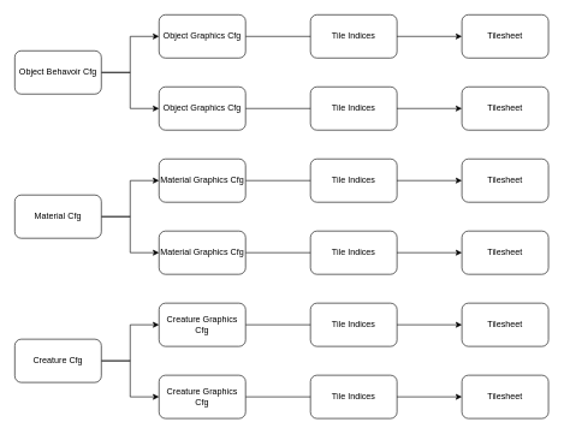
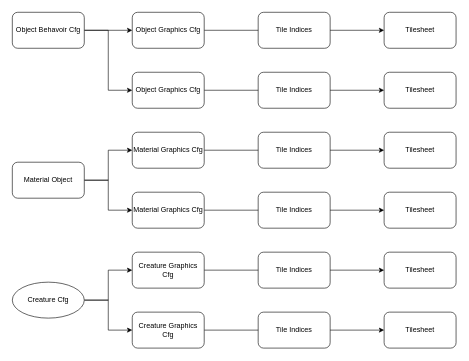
  <mxCell id="0" />
  <mxCell id="1" parent="0" />
  <mxCell id="2" value="Tilesheet" style="rounded=1;whiteSpace=wrap;html=1;" vertex="1" parent="1"><mxGeometry x="640" y="20" width="120" height="60" as="geometry" /></mxCell>
  <mxCell id="3" style="edgeStyle=orthogonalEdgeStyle;rounded=0;orthogonalLoop=1;jettySize=auto;html=1;entryX=0;entryY=0.5;entryDx=0;entryDy=0;" edge="1" parent="1" source="5" target="20"><mxGeometry relative="1" as="geometry" /></mxCell>
  <mxCell id="4" style="edgeStyle=orthogonalEdgeStyle;rounded=0;orthogonalLoop=1;jettySize=auto;html=1;entryX=0;entryY=0.5;entryDx=0;entryDy=0;" edge="1" parent="1" source="5" target="13"><mxGeometry relative="1" as="geometry" /></mxCell>
- <mxCell id="5" value="Object Behavoir Cfg" style="rounded=1;whiteSpace=wrap;html=1;" vertex="1" parent="1"><mxGeometry x="20" y="70" width="120" height="60" as="geometry" /></mxCell>
+ <mxCell id="5" value="Object Behavoir Cfg" style="rounded=1;whiteSpace=wrap;html=1;" vertex="1" parent="1"><mxGeometry x="20" y="20" width="120" height="60" as="geometry" /></mxCell>
  <mxCell id="6" style="edgeStyle=orthogonalEdgeStyle;rounded=0;orthogonalLoop=1;jettySize=auto;html=1;entryX=0;entryY=0.5;entryDx=0;entryDy=0;" edge="1" parent="1" source="8" target="15"><mxGeometry relative="1" as="geometry" /></mxCell>
  <mxCell id="7" style="edgeStyle=orthogonalEdgeStyle;rounded=0;orthogonalLoop=1;jettySize=auto;html=1;" edge="1" parent="1" source="8" target="17"><mxGeometry relative="1" as="geometry" /></mxCell>
- <mxCell id="8" value="Material Cfg" style="rounded=1;whiteSpace=wrap;html=1;" vertex="1" parent="1"><mxGeometry x="20" y="270" width="120" height="60" as="geometry" /></mxCell>
+ <mxCell id="8" value="Material Object" style="rounded=1;whiteSpace=wrap;html=1;" vertex="1" parent="1"><mxGeometry x="20" y="270" width="120" height="60" as="geometry" /></mxCell>
  <mxCell id="9" style="edgeStyle=orthogonalEdgeStyle;rounded=0;orthogonalLoop=1;jettySize=auto;html=1;entryX=0;entryY=0.5;entryDx=0;entryDy=0;" edge="1" parent="1" source="11" target="22"><mxGeometry relative="1" as="geometry" /></mxCell>
  <mxCell id="10" style="edgeStyle=orthogonalEdgeStyle;rounded=0;orthogonalLoop=1;jettySize=auto;html=1;" edge="1" parent="1" source="11" target="24"><mxGeometry relative="1" as="geometry" /></mxCell>
- <mxCell id="11" value="Creature Cfg" style="rounded=1;whiteSpace=wrap;html=1;" vertex="1" parent="1"><mxGeometry x="20" y="470" width="120" height="60" as="geometry" /></mxCell>
+ <mxCell id="11" value="Creature Cfg" style="ellipse;whiteSpace=wrap;html=1;" vertex="1" parent="1"><mxGeometry x="20" y="470" width="120" height="60" as="geometry" /></mxCell>
  <mxCell id="12" style="edgeStyle=orthogonalEdgeStyle;rounded=0;orthogonalLoop=1;jettySize=auto;html=1;entryX=0;entryY=0.5;entryDx=0;entryDy=0;" edge="1" parent="1" source="13" target="18"><mxGeometry relative="1" as="geometry" /></mxCell>
  <mxCell id="13" value="Object Graphics Cfg" style="rounded=1;whiteSpace=wrap;html=1;" vertex="1" parent="1"><mxGeometry x="220" y="120" width="120" height="60" as="geometry" /></mxCell>
  <mxCell id="14" style="edgeStyle=orthogonalEdgeStyle;rounded=0;orthogonalLoop=1;jettySize=auto;html=1;entryX=0;entryY=0.5;entryDx=0;entryDy=0;" edge="1" parent="1" source="15" target="25"><mxGeometry relative="1" as="geometry" /></mxCell>
  <mxCell id="15" value="Material Graphics Cfg" style="rounded=1;whiteSpace=wrap;html=1;" vertex="1" parent="1"><mxGeometry x="220" y="220" width="120" height="60" as="geometry" /></mxCell>
  <mxCell id="16" style="edgeStyle=orthogonalEdgeStyle;rounded=0;orthogonalLoop=1;jettySize=auto;html=1;entryX=0;entryY=0.5;entryDx=0;entryDy=0;" edge="1" parent="1" source="17" target="26"><mxGeometry relative="1" as="geometry" /></mxCell>
  <mxCell id="17" value="Material Graphics Cfg" style="rounded=1;whiteSpace=wrap;html=1;" vertex="1" parent="1"><mxGeometry x="220" y="320" width="120" height="60" as="geometry" /></mxCell>
  <mxCell id="18" value="Tilesheet" style="rounded=1;whiteSpace=wrap;html=1;" vertex="1" parent="1"><mxGeometry x="640" y="120" width="120" height="60" as="geometry" /></mxCell>
  <mxCell id="19" style="edgeStyle=orthogonalEdgeStyle;rounded=0;orthogonalLoop=1;jettySize=auto;html=1;entryX=0;entryY=0.5;entryDx=0;entryDy=0;" edge="1" parent="1" source="20" target="2"><mxGeometry relative="1" as="geometry" /></mxCell>
  <mxCell id="20" value="Object Graphics Cfg" style="rounded=1;whiteSpace=wrap;html=1;" vertex="1" parent="1"><mxGeometry x="220" y="20" width="120" height="60" as="geometry" /></mxCell>
  <mxCell id="21" style="edgeStyle=orthogonalEdgeStyle;rounded=0;orthogonalLoop=1;jettySize=auto;html=1;entryX=0;entryY=0.5;entryDx=0;entryDy=0;" edge="1" parent="1" source="22" target="27"><mxGeometry relative="1" as="geometry" /></mxCell>
  <mxCell id="22" value="Creature Graphics Cfg" style="rounded=1;whiteSpace=wrap;html=1;" vertex="1" parent="1"><mxGeometry x="220" y="420" width="120" height="60" as="geometry" /></mxCell>
  <mxCell id="23" style="edgeStyle=orthogonalEdgeStyle;rounded=0;orthogonalLoop=1;jettySize=auto;html=1;entryX=0;entryY=0.5;entryDx=0;entryDy=0;" edge="1" parent="1" source="24" target="28"><mxGeometry relative="1" as="geometry" /></mxCell>
  <mxCell id="24" value="Creature Graphics Cfg" style="rounded=1;whiteSpace=wrap;html=1;" vertex="1" parent="1"><mxGeometry x="220" y="520" width="120" height="60" as="geometry" /></mxCell>
  <mxCell id="25" value="Tilesheet" style="rounded=1;whiteSpace=wrap;html=1;" vertex="1" parent="1"><mxGeometry x="640" y="220" width="120" height="60" as="geometry" /></mxCell>
  <mxCell id="26" value="Tilesheet" style="rounded=1;whiteSpace=wrap;html=1;" vertex="1" parent="1"><mxGeometry x="640" y="320" width="120" height="60" as="geometry" /></mxCell>
  <mxCell id="27" value="Tilesheet" style="rounded=1;whiteSpace=wrap;html=1;" vertex="1" parent="1"><mxGeometry x="640" y="420" width="120" height="60" as="geometry" /></mxCell>
  <mxCell id="28" value="Tilesheet" style="rounded=1;whiteSpace=wrap;html=1;" vertex="1" parent="1"><mxGeometry x="640" y="520" width="120" height="60" as="geometry" /></mxCell>
  <mxCell id="29" value="Tile Indices" style="rounded=1;whiteSpace=wrap;html=1;" vertex="1" parent="1"><mxGeometry x="430" y="20" width="120" height="60" as="geometry" /></mxCell>
  <mxCell id="30" value="Tile Indices" style="rounded=1;whiteSpace=wrap;html=1;" vertex="1" parent="1"><mxGeometry x="430" y="120" width="120" height="60" as="geometry" /></mxCell>
  <mxCell id="31" value="Tile Indices" style="rounded=1;whiteSpace=wrap;html=1;" vertex="1" parent="1"><mxGeometry x="430" y="220" width="120" height="60" as="geometry" /></mxCell>
  <mxCell id="32" value="Tile Indices" style="rounded=1;whiteSpace=wrap;html=1;" vertex="1" parent="1"><mxGeometry x="430" y="320" width="120" height="60" as="geometry" /></mxCell>
  <mxCell id="33" value="Tile Indices" style="rounded=1;whiteSpace=wrap;html=1;" vertex="1" parent="1"><mxGeometry x="430" y="420" width="120" height="60" as="geometry" /></mxCell>
  <mxCell id="34" value="Tile Indices" style="rounded=1;whiteSpace=wrap;html=1;" vertex="1" parent="1"><mxGeometry x="430" y="520" width="120" height="60" as="geometry" /></mxCell>
